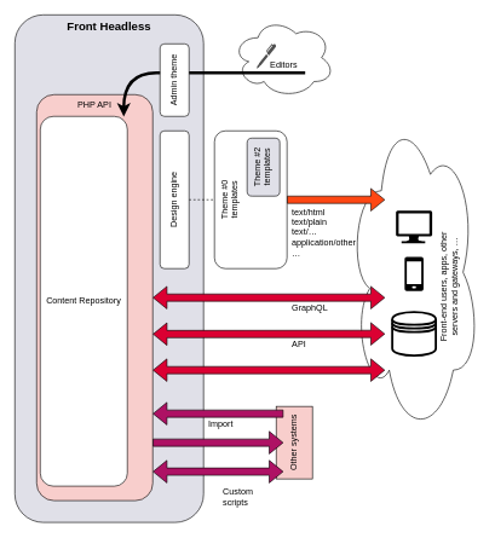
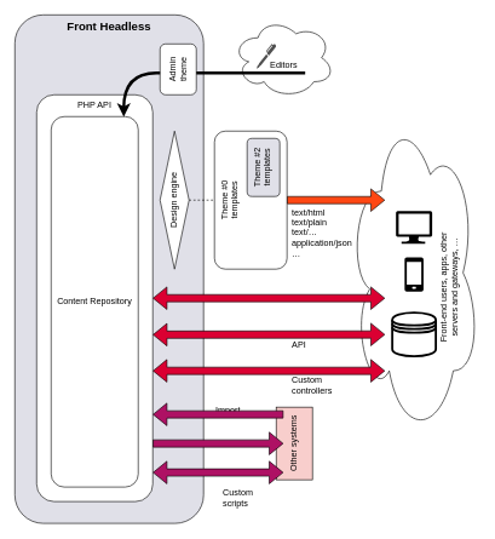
  <mxCell id="0" />
  <mxCell id="1" parent="0" />
  <mxCell id="2" value="" style="ellipse;shape=cloud;whiteSpace=wrap;html=1;fillColor=#FFFFFF;" vertex="1" parent="1"><mxGeometry x="320" y="24" width="140" height="110" as="geometry" /></mxCell>
  <mxCell id="3" value="" style="ellipse;shape=cloud;whiteSpace=wrap;html=1;fontSize=12;" parent="1" vertex="1"><mxGeometry x="480" y="150" width="180" height="450" as="geometry" /></mxCell>
  <mxCell id="4" value="Other systems" style="rounded=0;whiteSpace=wrap;html=1;fontSize=12;fillColor=#f8cecc;horizontal=0;" parent="1" vertex="1"><mxGeometry x="380" y="560" width="50" height="100" as="geometry" /></mxCell>
  <mxCell id="5" value="Front Headless" style="rounded=1;whiteSpace=wrap;html=1;verticalAlign=top;fontStyle=1;horizontal=1;fontSize=16;fillColor=#e0e0e8;" parent="1" vertex="1"><mxGeometry x="20" y="20" width="260" height="700" as="geometry" /></mxCell>
- <mxCell id="6" value="PHP API" style="rounded=1;whiteSpace=wrap;html=1;verticalAlign=top;fillColor=#f8cecc;" parent="1" vertex="1"><mxGeometry x="50" y="130" width="160" height="560" as="geometry" /></mxCell>
- <mxCell id="7" value="Content Repository" style="rounded=1;whiteSpace=wrap;html=1;" parent="1" vertex="1"><mxGeometry x="55" y="160" width="120" height="510" as="geometry" /></mxCell>
- <mxCell id="8" value="Design engine" style="rounded=1;whiteSpace=wrap;html=1;fontSize=12;horizontal=0;" parent="1" vertex="1"><mxGeometry x="220" y="180" width="40" height="190" as="geometry" /></mxCell>
- <mxCell id="9" value="GraphQL" style="text;html=1;strokeColor=none;fillColor=none;align=left;verticalAlign=middle;whiteSpace=wrap;rounded=0;fontSize=12;" parent="1" vertex="1"><mxGeometry x="400" y="410" width="60" height="30" as="geometry" /></mxCell>
+ <mxCell id="6" value="PHP API" style="rounded=1;whiteSpace=wrap;html=1;verticalAlign=top;" parent="1" vertex="1"><mxGeometry x="50" y="130" width="160" height="560" as="geometry" /></mxCell>
+ <mxCell id="7" value="Content Repository" style="rounded=1;whiteSpace=wrap;html=1;" parent="1" vertex="1"><mxGeometry x="70" y="160" width="120" height="510" as="geometry" /></mxCell>
+ <mxCell id="8" value="Design engine" style="rhombus;whiteSpace=wrap;html=1;fontSize=12;horizontal=0;" parent="1" vertex="1"><mxGeometry x="220" y="180" width="40" height="190" as="geometry" /></mxCell>
  <mxCell id="10" value="API" style="text;html=1;strokeColor=none;fillColor=none;align=left;verticalAlign=middle;whiteSpace=wrap;rounded=0;fontSize=12;" parent="1" vertex="1"><mxGeometry x="400" y="460" width="60" height="30" as="geometry" /></mxCell>
  <mxCell id="11" value="" style="group" parent="1" vertex="1" connectable="0"><mxGeometry x="295" y="180" width="100" height="190" as="geometry" /></mxCell>
  <mxCell id="12" value="Theme #0&lt;br&gt;templates" style="rounded=1;whiteSpace=wrap;html=1;fontSize=12;horizontal=0;verticalAlign=top;" parent="11" vertex="1"><mxGeometry width="100" height="190" as="geometry" /></mxCell>
  <mxCell id="13" value="Theme #2&lt;br&gt;templates" style="rounded=1;whiteSpace=wrap;html=1;fontSize=12;horizontal=0;verticalAlign=top;fillColor=#e0e0e8;" parent="11" vertex="1"><mxGeometry x="45" y="10" width="45" height="80" as="geometry" /></mxCell>
- <mxCell id="14" value="text/html&lt;br&gt;text/plain&lt;br&gt;text/…&lt;br&gt;application/other&lt;br&gt;…" style="text;html=1;align=left;verticalAlign=middle;resizable=0;points=[];autosize=1;strokeColor=none;fillColor=none;fontSize=12;" parent="1" vertex="1"><mxGeometry x="400" y="275" width="110" height="90" as="geometry" /></mxCell>
+ <mxCell id="14" value="text/html&lt;br&gt;text/plain&lt;br&gt;text/…&lt;br&gt;application/json&lt;br&gt;…" style="text;html=1;align=left;verticalAlign=middle;resizable=0;points=[];autosize=1;strokeColor=none;fillColor=none;fontSize=12;" parent="1" vertex="1"><mxGeometry x="400" y="275" width="110" height="90" as="geometry" /></mxCell>
  <mxCell id="15" value="" style="shape=flexArrow;endArrow=classic;html=1;rounded=0;fontSize=12;exitX=1;exitY=0.5;exitDx=0;exitDy=0;fillColor=#ff4713;" parent="1" source="12" edge="1"><mxGeometry width="50" height="50" relative="1" as="geometry"><mxPoint x="540" y="20" as="sourcePoint" /><mxPoint x="530" y="275" as="targetPoint" /></mxGeometry></mxCell>
  <mxCell id="16" value="" style="endArrow=none;dashed=1;html=1;rounded=0;labelBackgroundColor=default;fontSize=12;fillColor=default;exitX=1;exitY=0.5;exitDx=0;exitDy=0;entryX=0;entryY=0.5;entryDx=0;entryDy=0;" parent="1" source="8" target="12" edge="1"><mxGeometry width="50" height="50" relative="1" as="geometry"><mxPoint x="250" y="190" as="sourcePoint" /><mxPoint x="250" y="60" as="targetPoint" /></mxGeometry></mxCell>
  <mxCell id="17" value="" style="shape=flexArrow;endArrow=classic;startArrow=classic;html=1;rounded=0;fontSize=12;labelBackgroundColor=default;fillColor=#DB0032;entryX=1;entryY=0.5;entryDx=0;entryDy=0;endSize=6;gradientColor=none;" parent="1" edge="1" target="6"><mxGeometry width="100" height="100" relative="1" as="geometry"><mxPoint x="530" y="410" as="sourcePoint" /><mxPoint x="250" y="410" as="targetPoint" /></mxGeometry></mxCell>
  <mxCell id="18" value="" style="shape=flexArrow;endArrow=classic;startArrow=classic;html=1;rounded=0;fontSize=12;fillColor=#DB0032;entryX=0.731;entryY=0.629;entryDx=0;entryDy=0;entryPerimeter=0;" parent="1" edge="1" target="5"><mxGeometry width="100" height="100" relative="1" as="geometry"><mxPoint x="530" y="460" as="sourcePoint" /><mxPoint x="250" y="460" as="targetPoint" /></mxGeometry></mxCell>
  <mxCell id="19" value="" style="shape=flexArrow;endArrow=classic;html=1;rounded=0;fontSize=12;fillColor=#AE1164;" parent="1" edge="1"><mxGeometry width="50" height="50" relative="1" as="geometry"><mxPoint x="210" y="610" as="sourcePoint" /><mxPoint x="390" y="610" as="targetPoint" /></mxGeometry></mxCell>
- <mxCell id="20" value="Import" style="text;html=1;strokeColor=none;fillColor=none;align=left;verticalAlign=middle;whiteSpace=wrap;rounded=0;fontSize=12;" parent="1" vertex="1"><mxGeometry x="285" y="570" width="60" height="30" as="geometry" /></mxCell>
+ <mxCell id="20" value="Import" style="text;html=1;strokeColor=none;fillColor=none;align=left;verticalAlign=middle;whiteSpace=wrap;rounded=0;fontSize=12;" parent="1" vertex="1"><mxGeometry x="295" y="550" width="60" height="30" as="geometry" /></mxCell>
  <mxCell id="21" value="" style="shape=flexArrow;endArrow=classic;html=1;rounded=0;fontSize=12;fillColor=#AE1164;" parent="1" edge="1"><mxGeometry width="50" height="50" relative="1" as="geometry"><mxPoint x="390" y="570" as="sourcePoint" /><mxPoint x="210" y="570" as="targetPoint" /></mxGeometry></mxCell>
+ <mxCell id="22" value="Custom controllers" style="text;html=1;strokeColor=none;fillColor=none;align=left;verticalAlign=middle;whiteSpace=wrap;rounded=0;fontSize=12;" parent="1" vertex="1"><mxGeometry x="400" y="510" width="60" height="40" as="geometry" /></mxCell>
  <mxCell id="23" value="" style="shape=flexArrow;endArrow=classic;startArrow=classic;html=1;rounded=0;fontSize=12;fillColor=#db0032;" parent="1" edge="1"><mxGeometry width="100" height="100" relative="1" as="geometry"><mxPoint x="530" y="510" as="sourcePoint" /><mxPoint x="210" y="510" as="targetPoint" /></mxGeometry></mxCell>
  <mxCell id="24" value="" style="shape=flexArrow;endArrow=classic;startArrow=classic;html=1;rounded=0;fontSize=12;fillColor=#AE1164;" parent="1" edge="1"><mxGeometry width="100" height="100" relative="1" as="geometry"><mxPoint x="390" y="650" as="sourcePoint" /><mxPoint x="210" y="650" as="targetPoint" /></mxGeometry></mxCell>
  <mxCell id="25" value="Custom scripts" style="text;html=1;strokeColor=none;fillColor=none;align=left;verticalAlign=middle;whiteSpace=wrap;rounded=0;fontSize=12;" parent="1" vertex="1"><mxGeometry x="305" y="665" width="60" height="40" as="geometry" /></mxCell>
  <mxCell id="26" value="" style="sketch=0;pointerEvents=1;shadow=0;dashed=0;html=1;strokeColor=none;fillColor=#000000;labelPosition=center;verticalLabelPosition=bottom;verticalAlign=top;outlineConnect=0;align=center;shape=mxgraph.office.devices.cell_phone_generic;fontSize=12;" parent="1" vertex="1"><mxGeometry x="557" y="354" width="26" height="47" as="geometry" /></mxCell>
  <mxCell id="27" value="" style="sketch=0;aspect=fixed;pointerEvents=1;shadow=0;dashed=0;html=1;strokeColor=none;labelPosition=center;verticalLabelPosition=bottom;verticalAlign=top;align=center;fillColor=#000000;shape=mxgraph.azure.computer;fontSize=12;" parent="1" vertex="1"><mxGeometry x="545" y="290" width="50" height="45" as="geometry" /></mxCell>
  <mxCell id="28" value="" style="shape=datastore;whiteSpace=wrap;html=1;fontSize=12;fillColor=none;strokeWidth=3;" parent="1" vertex="1"><mxGeometry x="540" y="430" width="60" height="60" as="geometry" /></mxCell>
  <mxCell id="29" value="Front-end users, apps, other servers and gateways, …" style="text;html=1;strokeColor=none;fillColor=none;align=center;verticalAlign=middle;whiteSpace=wrap;rounded=0;horizontal=0;" vertex="1" parent="1"><mxGeometry x="598" y="300" width="40" height="190" as="geometry" /></mxCell>
  <mxCell id="30" value="" style="sketch=0;pointerEvents=1;shadow=0;dashed=0;html=1;strokeColor=none;fillColor=#505050;labelPosition=center;verticalLabelPosition=bottom;verticalAlign=top;outlineConnect=0;align=center;shape=mxgraph.office.concepts.writing_pen;" vertex="1" parent="1"><mxGeometry x="353" y="60" width="27" height="34" as="geometry" /></mxCell>
  <mxCell id="31" value="" style="curved=1;endArrow=classic;html=1;rounded=0;labelBackgroundColor=#ae1164;fillColor=#000000;entryX=0.75;entryY=0.054;entryDx=0;entryDy=0;entryPerimeter=0;strokeWidth=4;" edge="1" parent="1" target="6"><mxGeometry width="50" height="50" relative="1" as="geometry"><mxPoint x="420" y="100" as="sourcePoint" /><mxPoint x="440" y="80" as="targetPoint" /><Array as="points"><mxPoint x="260" y="100" /><mxPoint x="170" y="100" /></Array></mxGeometry></mxCell>
- <mxCell id="32" value="Admin theme" style="rounded=1;whiteSpace=wrap;html=1;fontSize=12;horizontal=0;" parent="1" vertex="1"><mxGeometry x="220" y="60" width="40" height="100" as="geometry" /></mxCell>
+ <mxCell id="32" value="Admin theme" style="rounded=1;whiteSpace=wrap;html=1;fontSize=12;horizontal=0;" parent="1" vertex="1"><mxGeometry x="220" y="60" width="50" height="70" as="geometry" /></mxCell>
  <mxCell id="33" value="Editors" style="text;html=1;strokeColor=none;fillColor=none;align=left;verticalAlign=middle;whiteSpace=wrap;rounded=0;" vertex="1" parent="1"><mxGeometry x="370" y="75" width="60" height="30" as="geometry" /></mxCell>
